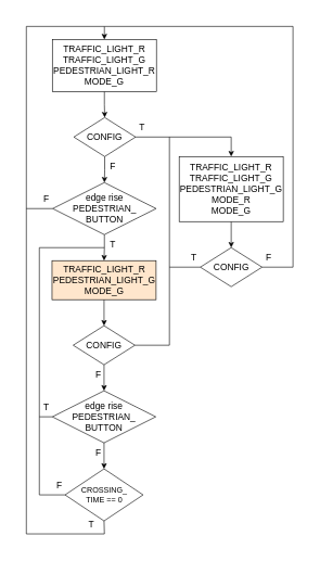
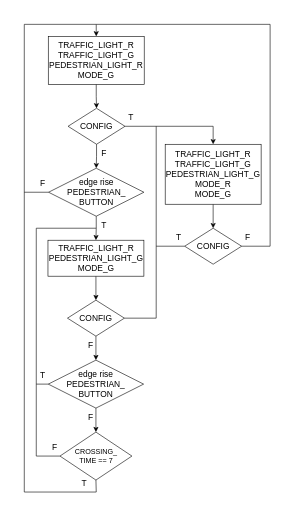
  <mxCell id="0" />
  <mxCell id="1" parent="0" />
  <mxCell id="2" value="" style="rounded=0;whiteSpace=wrap;html=1;strokeColor=none;fillColor=none;" parent="1" vertex="1"><mxGeometry x="20" y="20" width="450" height="820" as="geometry" /></mxCell>
  <mxCell id="3" value="" style="edgeStyle=orthogonalEdgeStyle;rounded=0;orthogonalLoop=1;jettySize=auto;html=1;" parent="1" source="4" target="9" edge="1"><mxGeometry relative="1" as="geometry" /></mxCell>
  <mxCell id="4" value="&lt;font style=&quot;font-size: 14px;&quot;&gt;TRAFFIC_LIGHT_R&lt;/font&gt;&lt;div style=&quot;font-size: 14px;&quot;&gt;&lt;font style=&quot;font-size: 14px;&quot;&gt;TRAFFIC_LIGHT_G&lt;/font&gt;&lt;/div&gt;&lt;div style=&quot;font-size: 14px;&quot;&gt;&lt;font style=&quot;font-size: 14px;&quot;&gt;PEDESTRIAN_LIGHT_R&lt;/font&gt;&lt;/div&gt;&lt;div style=&quot;font-size: 14px;&quot;&gt;&lt;font style=&quot;font-size: 14px;&quot;&gt;MODE_G&lt;/font&gt;&lt;/div&gt;" style="rounded=0;whiteSpace=wrap;html=1;" parent="1" vertex="1"><mxGeometry x="80" y="60" width="160" height="80" as="geometry" /></mxCell>
  <mxCell id="5" value="" style="edgeStyle=orthogonalEdgeStyle;rounded=0;orthogonalLoop=1;jettySize=auto;html=1;" parent="1" source="6" target="12" edge="1"><mxGeometry relative="1" as="geometry" /></mxCell>
  <mxCell id="6" value="&lt;span style=&quot;font-size: 14px;&quot;&gt;edge rise&lt;/span&gt;&lt;div&gt;&lt;span style=&quot;font-size: 14px; background-color: initial;&quot;&gt;PEDESTRIAN_&lt;/span&gt;&lt;div&gt;&lt;span style=&quot;font-size: 14px;&quot;&gt;BUTTON&lt;/span&gt;&lt;/div&gt;&lt;/div&gt;" style="rhombus;whiteSpace=wrap;html=1;" parent="1" vertex="1"><mxGeometry x="80.5" y="280" width="159" height="80" as="geometry" /></mxCell>
  <mxCell id="7" value="" style="edgeStyle=orthogonalEdgeStyle;rounded=0;orthogonalLoop=1;jettySize=auto;html=1;" parent="1" source="9" target="6" edge="1"><mxGeometry relative="1" as="geometry" /></mxCell>
  <mxCell id="8" style="edgeStyle=orthogonalEdgeStyle;rounded=0;orthogonalLoop=1;jettySize=auto;html=1;entryX=0.5;entryY=0;entryDx=0;entryDy=0;" parent="1" source="9" target="20" edge="1"><mxGeometry relative="1" as="geometry" /></mxCell>
  <mxCell id="9" value="&lt;font style=&quot;font-size: 14px;&quot;&gt;CONFIG&lt;/font&gt;" style="rhombus;whiteSpace=wrap;html=1;" parent="1" vertex="1"><mxGeometry x="113" y="180" width="95" height="60" as="geometry" /></mxCell>
  <mxCell id="10" value="&lt;font style=&quot;font-size: 14px;&quot;&gt;F&lt;/font&gt;" style="text;html=1;align=center;verticalAlign=middle;whiteSpace=wrap;rounded=0;" parent="1" vertex="1"><mxGeometry x="162.5" y="240" width="20" height="30" as="geometry" /></mxCell>
  <mxCell id="11" value="" style="edgeStyle=orthogonalEdgeStyle;rounded=0;orthogonalLoop=1;jettySize=auto;html=1;" parent="1" source="12" target="14" edge="1"><mxGeometry relative="1" as="geometry" /></mxCell>
- <mxCell id="12" value="&lt;span style=&quot;font-size: 14px;&quot;&gt;TRAFFIC_LIGHT_R&lt;/span&gt;&lt;div&gt;&lt;span style=&quot;font-size: 14px;&quot;&gt;PEDESTRIAN_LIGHT_G&lt;/span&gt;&lt;span style=&quot;font-size: 14px;&quot;&gt;&lt;br&gt;&lt;/span&gt;&lt;/div&gt;&lt;div&gt;&lt;span style=&quot;font-size: 14px;&quot;&gt;MODE_G&lt;/span&gt;&lt;/div&gt;" style="rounded=0;whiteSpace=wrap;html=1;fillColor=#ffe6cc;" parent="1" vertex="1"><mxGeometry x="79.5" y="400" width="160" height="60" as="geometry" /></mxCell>
+ <mxCell id="12" value="&lt;span style=&quot;font-size: 14px;&quot;&gt;TRAFFIC_LIGHT_R&lt;/span&gt;&lt;div&gt;&lt;span style=&quot;font-size: 14px;&quot;&gt;PEDESTRIAN_LIGHT_G&lt;/span&gt;&lt;span style=&quot;font-size: 14px;&quot;&gt;&lt;br&gt;&lt;/span&gt;&lt;/div&gt;&lt;div&gt;&lt;span style=&quot;font-size: 14px;&quot;&gt;MODE_G&lt;/span&gt;&lt;/div&gt;" style="rounded=0;whiteSpace=wrap;html=1;" parent="1" vertex="1"><mxGeometry x="79.5" y="400" width="160" height="60" as="geometry" /></mxCell>
  <mxCell id="13" value="" style="edgeStyle=orthogonalEdgeStyle;rounded=0;orthogonalLoop=1;jettySize=auto;html=1;" parent="1" source="14" target="16" edge="1"><mxGeometry relative="1" as="geometry" /></mxCell>
  <mxCell id="14" value="&lt;font style=&quot;font-size: 14px;&quot;&gt;CONFIG&lt;/font&gt;" style="rhombus;whiteSpace=wrap;html=1;" parent="1" vertex="1"><mxGeometry x="112" y="500" width="95" height="60" as="geometry" /></mxCell>
  <mxCell id="15" value="" style="edgeStyle=orthogonalEdgeStyle;rounded=0;orthogonalLoop=1;jettySize=auto;html=1;entryX=0.5;entryY=0;entryDx=0;entryDy=0;" parent="1" source="16" target="17" edge="1"><mxGeometry relative="1" as="geometry"><mxPoint x="159.5" y="720" as="targetPoint" /></mxGeometry></mxCell>
  <mxCell id="16" value="&lt;span style=&quot;font-size: 14px;&quot;&gt;edge rise&lt;/span&gt;&lt;div&gt;&lt;span style=&quot;font-size: 14px; background-color: initial;&quot;&gt;PEDESTRIAN_&lt;/span&gt;&lt;div&gt;&lt;span style=&quot;font-size: 14px;&quot;&gt;BUTTON&lt;/span&gt;&lt;/div&gt;&lt;/div&gt;" style="rhombus;whiteSpace=wrap;html=1;" parent="1" vertex="1"><mxGeometry x="80" y="600" width="159" height="80" as="geometry" /></mxCell>
- <mxCell id="17" value="CROSSING_&lt;div&gt;TIME == 0&lt;/div&gt;" style="rhombus;whiteSpace=wrap;html=1;" parent="1" vertex="1"><mxGeometry x="99.5" y="720" width="120" height="80" as="geometry" /></mxCell>
+ <mxCell id="17" value="CROSSING_&lt;div&gt;TIME == 7&lt;/div&gt;" style="rhombus;whiteSpace=wrap;html=1;" parent="1" vertex="1"><mxGeometry x="99.5" y="720" width="120" height="80" as="geometry" /></mxCell>
  <mxCell id="18" value="" style="endArrow=none;html=1;rounded=0;entryX=0.5;entryY=1;entryDx=0;entryDy=0;startArrow=classic;startFill=1;" parent="1" target="17" edge="1"><mxGeometry width="50" height="50" relative="1" as="geometry"><mxPoint x="160" y="60" as="sourcePoint" /><mxPoint x="99" y="780" as="targetPoint" /><Array as="points"><mxPoint x="160" y="40" /><mxPoint x="40" y="40" /><mxPoint x="40" y="820" /><mxPoint x="160" y="820" /></Array></mxGeometry></mxCell>
  <mxCell id="19" value="" style="edgeStyle=orthogonalEdgeStyle;rounded=0;orthogonalLoop=1;jettySize=auto;html=1;" parent="1" source="20" target="21" edge="1"><mxGeometry relative="1" as="geometry" /></mxCell>
  <mxCell id="20" value="&lt;font style=&quot;font-size: 14px;&quot;&gt;TRAFFIC_LIGHT_R&lt;/font&gt;&lt;div style=&quot;font-size: 14px;&quot;&gt;TRAFFIC_LIGHT_G&lt;/div&gt;&lt;div style=&quot;font-size: 14px;&quot;&gt;PEDESTRIAN_LIGHT_G&lt;/div&gt;&lt;div style=&quot;font-size: 14px;&quot;&gt;MODE_R&lt;/div&gt;&lt;div style=&quot;font-size: 14px;&quot;&gt;MODE_G&lt;/div&gt;" style="rounded=0;whiteSpace=wrap;html=1;" parent="1" vertex="1"><mxGeometry x="275" y="240" width="160" height="100" as="geometry" /></mxCell>
  <mxCell id="21" value="&lt;font style=&quot;font-size: 14px;&quot;&gt;CONFIG&lt;/font&gt;" style="rhombus;whiteSpace=wrap;html=1;" parent="1" vertex="1"><mxGeometry x="307.5" y="380" width="95" height="60" as="geometry" /></mxCell>
  <mxCell id="22" value="" style="endArrow=none;html=1;rounded=0;exitX=1;exitY=0.5;exitDx=0;exitDy=0;" parent="1" source="21" edge="1"><mxGeometry width="50" height="50" relative="1" as="geometry"><mxPoint x="450" y="430" as="sourcePoint" /><mxPoint x="160" y="40" as="targetPoint" /><Array as="points"><mxPoint x="450" y="410" /><mxPoint x="450" y="40" /></Array></mxGeometry></mxCell>
  <mxCell id="23" value="&lt;font style=&quot;font-size: 14px;&quot;&gt;T&lt;/font&gt;" style="text;html=1;align=center;verticalAlign=middle;whiteSpace=wrap;rounded=0;" parent="1" vertex="1"><mxGeometry x="60.5" y="610" width="20" height="30" as="geometry" /></mxCell>
  <mxCell id="24" value="&lt;font style=&quot;font-size: 14px;&quot;&gt;T&lt;/font&gt;" style="text;html=1;align=center;verticalAlign=middle;whiteSpace=wrap;rounded=0;" parent="1" vertex="1"><mxGeometry x="208" y="180" width="20" height="30" as="geometry" /></mxCell>
  <mxCell id="25" value="&lt;font style=&quot;font-size: 14px;&quot;&gt;F&lt;/font&gt;" style="text;html=1;align=center;verticalAlign=middle;whiteSpace=wrap;rounded=0;" parent="1" vertex="1"><mxGeometry x="140.5" y="560" width="20" height="30" as="geometry" /></mxCell>
  <mxCell id="26" value="" style="endArrow=none;html=1;rounded=0;entryX=0;entryY=0.5;entryDx=0;entryDy=0;" parent="1" target="6" edge="1"><mxGeometry width="50" height="50" relative="1" as="geometry"><mxPoint x="40" y="320" as="sourcePoint" /><mxPoint x="70" y="490" as="targetPoint" /></mxGeometry></mxCell>
  <mxCell id="27" value="&lt;font style=&quot;font-size: 14px;&quot;&gt;F&lt;/font&gt;" style="text;html=1;align=center;verticalAlign=middle;whiteSpace=wrap;rounded=0;" parent="1" vertex="1"><mxGeometry x="140.5" y="680" width="20" height="30" as="geometry" /></mxCell>
  <mxCell id="28" value="&lt;font style=&quot;font-size: 14px;&quot;&gt;T&lt;/font&gt;" style="text;html=1;align=center;verticalAlign=middle;whiteSpace=wrap;rounded=0;" parent="1" vertex="1"><mxGeometry x="162.5" y="360" width="20" height="30" as="geometry" /></mxCell>
  <mxCell id="29" value="" style="endArrow=none;html=1;rounded=0;entryX=0;entryY=0.5;entryDx=0;entryDy=0;" parent="1" target="21" edge="1"><mxGeometry width="50" height="50" relative="1" as="geometry"><mxPoint x="260" y="210" as="sourcePoint" /><mxPoint x="465" y="230" as="targetPoint" /><Array as="points"><mxPoint x="260" y="410" /></Array></mxGeometry></mxCell>
  <mxCell id="30" value="&lt;font style=&quot;font-size: 14px;&quot;&gt;F&lt;/font&gt;" style="text;html=1;align=center;verticalAlign=middle;whiteSpace=wrap;rounded=0;" parent="1" vertex="1"><mxGeometry x="402.5" y="380" width="20" height="30" as="geometry" /></mxCell>
  <mxCell id="31" value="&lt;font style=&quot;font-size: 14px;&quot;&gt;T&lt;/font&gt;" style="text;html=1;align=center;verticalAlign=middle;whiteSpace=wrap;rounded=0;" parent="1" vertex="1"><mxGeometry x="287.5" y="380" width="20" height="30" as="geometry" /></mxCell>
  <mxCell id="32" value="&lt;font style=&quot;font-size: 14px;&quot;&gt;T&lt;/font&gt;" style="text;html=1;align=center;verticalAlign=middle;whiteSpace=wrap;rounded=0;" parent="1" vertex="1"><mxGeometry x="130" y="790" width="20" height="30" as="geometry" /></mxCell>
  <mxCell id="33" value="" style="endArrow=none;html=1;rounded=0;exitX=0;exitY=0.5;exitDx=0;exitDy=0;" parent="1" source="16" edge="1"><mxGeometry width="50" height="50" relative="1" as="geometry"><mxPoint x="290" y="590" as="sourcePoint" /><mxPoint x="160" y="380" as="targetPoint" /><Array as="points"><mxPoint x="60" y="640" /><mxPoint x="60" y="380" /></Array></mxGeometry></mxCell>
  <mxCell id="34" value="" style="endArrow=none;html=1;rounded=0;entryX=0;entryY=0.5;entryDx=0;entryDy=0;" parent="1" target="17" edge="1"><mxGeometry width="50" height="50" relative="1" as="geometry"><mxPoint x="60" y="640" as="sourcePoint" /><mxPoint x="340" y="680" as="targetPoint" /><Array as="points"><mxPoint x="60" y="760" /></Array></mxGeometry></mxCell>
  <mxCell id="35" value="&lt;font style=&quot;font-size: 14px;&quot;&gt;F&lt;/font&gt;" style="text;html=1;align=center;verticalAlign=middle;whiteSpace=wrap;rounded=0;" parent="1" vertex="1"><mxGeometry x="80.5" y="730" width="20" height="30" as="geometry" /></mxCell>
  <mxCell id="36" value="&lt;font style=&quot;font-size: 14px;&quot;&gt;F&lt;/font&gt;" style="text;html=1;align=center;verticalAlign=middle;whiteSpace=wrap;rounded=0;" parent="1" vertex="1"><mxGeometry x="60.5" y="290" width="20" height="30" as="geometry" /></mxCell>
  <mxCell id="37" value="" style="endArrow=none;html=1;rounded=0;exitX=1;exitY=0.5;exitDx=0;exitDy=0;" parent="1" source="14" edge="1"><mxGeometry width="50" height="50" relative="1" as="geometry"><mxPoint x="290" y="450" as="sourcePoint" /><mxPoint x="260" y="410" as="targetPoint" /><Array as="points"><mxPoint x="260" y="530" /></Array></mxGeometry></mxCell>
